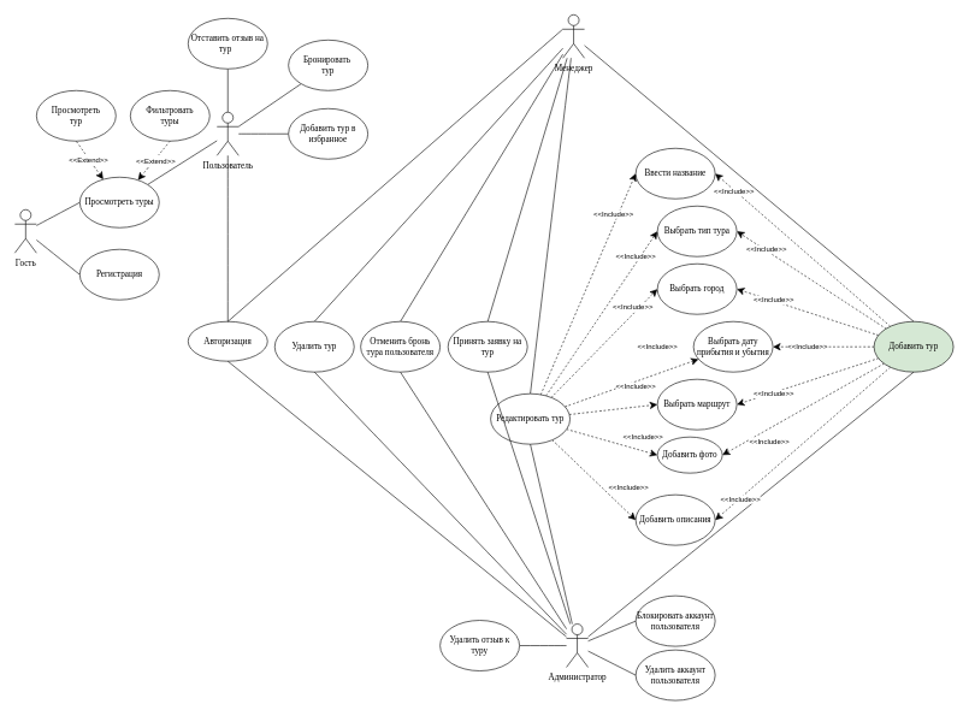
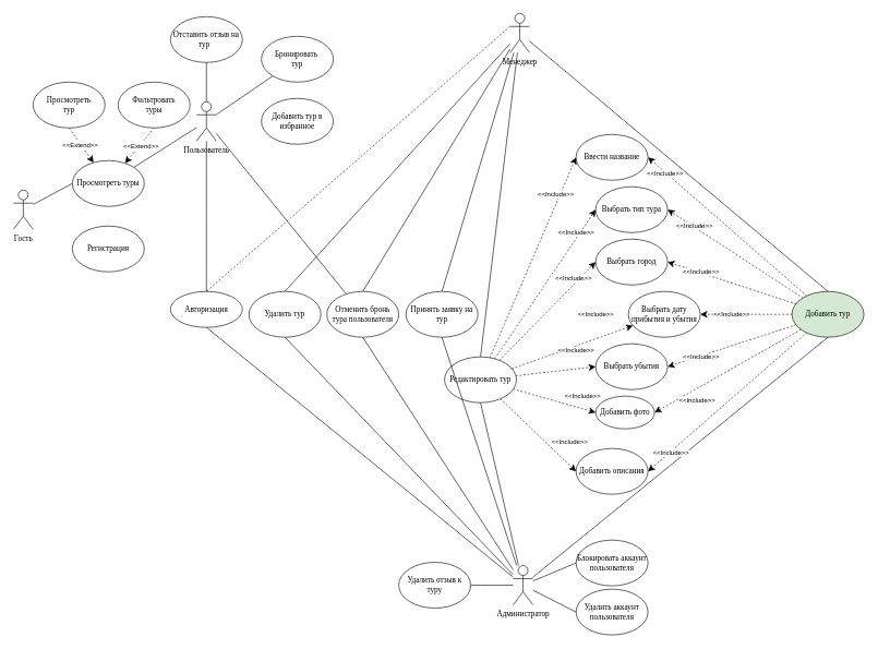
  <mxCell id="0" />
  <mxCell id="1" parent="0" />
  <mxCell id="2" value="Авторизация" style="ellipse;whiteSpace=wrap;html=1;fontFamily=Times New Roman;" parent="1" vertex="1"><mxGeometry x="260" y="445" width="110" height="55" as="geometry" /></mxCell>
  <mxCell id="3" style="edgeStyle=none;curved=1;rounded=0;orthogonalLoop=1;jettySize=auto;html=1;entryX=0;entryY=0.5;entryDx=0;entryDy=0;fontSize=12;startSize=8;endSize=8;endArrow=none;endFill=0;" parent="1" source="5" target="18" edge="1"><mxGeometry relative="1" as="geometry" /></mxCell>
- <mxCell id="4" style="edgeStyle=none;curved=1;rounded=0;orthogonalLoop=1;jettySize=auto;html=1;entryX=0;entryY=0.5;entryDx=0;entryDy=0;fontSize=12;startSize=8;endSize=8;endArrow=none;endFill=0;" parent="1" source="5" target="60" edge="1"><mxGeometry relative="1" as="geometry" /></mxCell>
  <mxCell id="5" value="Гость" style="shape=umlActor;verticalLabelPosition=bottom;verticalAlign=top;html=1;outlineConnect=0;fontFamily=Times New Roman;" parent="1" vertex="1"><mxGeometry x="20" y="290" width="30" height="60" as="geometry" /></mxCell>
  <mxCell id="6" style="edgeStyle=none;shape=connector;rounded=0;orthogonalLoop=1;jettySize=auto;html=1;labelBackgroundColor=default;strokeColor=default;align=center;verticalAlign=middle;fontFamily=Helvetica;fontSize=11;fontColor=default;endArrow=none;endFill=0;" parent="1" source="11" target="18" edge="1"><mxGeometry relative="1" as="geometry" /></mxCell>
  <mxCell id="7" style="edgeStyle=none;shape=connector;rounded=0;orthogonalLoop=1;jettySize=auto;html=1;labelBackgroundColor=default;strokeColor=default;align=center;verticalAlign=middle;fontFamily=Helvetica;fontSize=11;fontColor=default;endArrow=none;endFill=0;" parent="1" source="11" target="14" edge="1"><mxGeometry relative="1" as="geometry" /></mxCell>
  <mxCell id="8" style="edgeStyle=none;shape=connector;rounded=0;orthogonalLoop=1;jettySize=auto;html=1;labelBackgroundColor=default;strokeColor=default;align=center;verticalAlign=middle;fontFamily=Helvetica;fontSize=11;fontColor=default;endArrow=none;endFill=0;" parent="1" source="11" target="13" edge="1"><mxGeometry relative="1" as="geometry" /></mxCell>
- <mxCell id="9" style="edgeStyle=none;curved=1;rounded=0;orthogonalLoop=1;jettySize=auto;html=1;entryX=0;entryY=0.5;entryDx=0;entryDy=0;fontSize=12;startSize=8;endSize=8;endArrow=none;endFill=0;" parent="1" source="11" target="35" edge="1"><mxGeometry relative="1" as="geometry" /></mxCell>
+ <mxCell id="9" style="edgeStyle=none;curved=1;rounded=0;orthogonalLoop=1;jettySize=auto;html=1;fontSize=12;startSize=8;endSize=8;endArrow=none;endFill=0;" parent="1" source="11" target="46" edge="1"><mxGeometry relative="1" as="geometry" /></mxCell>
  <mxCell id="10" style="edgeStyle=none;curved=1;rounded=0;orthogonalLoop=1;jettySize=auto;html=1;fontSize=12;startSize=8;endSize=8;endArrow=none;endFill=0;" parent="1" source="11" target="2" edge="1"><mxGeometry relative="1" as="geometry" /></mxCell>
  <mxCell id="11" value="Пользователь" style="shape=umlActor;verticalLabelPosition=bottom;verticalAlign=top;html=1;outlineConnect=0;fontFamily=Times New Roman;" parent="1" vertex="1"><mxGeometry x="300" y="155" width="30" height="60" as="geometry" /></mxCell>
  <mxCell id="12" value="Фильтровать&lt;div&gt;туры&lt;/div&gt;" style="ellipse;whiteSpace=wrap;html=1;fontFamily=Times New Roman;" parent="1" vertex="1"><mxGeometry x="180" y="125" width="110" height="70" as="geometry" /></mxCell>
  <mxCell id="13" value="Бронировать&amp;nbsp;&lt;div&gt;тур&lt;/div&gt;" style="ellipse;whiteSpace=wrap;html=1;fontFamily=Times New Roman;" parent="1" vertex="1"><mxGeometry x="399" y="55" width="110" height="70" as="geometry" /></mxCell>
  <mxCell id="14" value="Отставить отзыв на тур&amp;nbsp;&amp;nbsp;" style="ellipse;whiteSpace=wrap;html=1;fontFamily=Times New Roman;" parent="1" vertex="1"><mxGeometry x="260" y="25" width="110" height="70" as="geometry" /></mxCell>
  <mxCell id="15" style="edgeStyle=none;curved=1;rounded=0;orthogonalLoop=1;jettySize=auto;html=1;entryX=0.5;entryY=1;entryDx=0;entryDy=0;fontSize=12;startSize=8;endSize=8;endArrow=none;endFill=0;startArrow=classic;startFill=1;dashed=1;" parent="1" source="18" target="82" edge="1"><mxGeometry relative="1" as="geometry" /></mxCell>
  <mxCell id="16" value="&lt;font style=&quot;font-size: 10px;&quot;&gt;&amp;lt;&amp;lt;Extend&amp;gt;&amp;gt;&lt;/font&gt;" style="edgeLabel;html=1;align=center;verticalAlign=middle;resizable=0;points=[];fontSize=12;" parent="15" vertex="1" connectable="0"><mxGeometry x="0.073" y="1" relative="1" as="geometry"><mxPoint as="offset" /></mxGeometry></mxCell>
  <mxCell id="17" style="edgeStyle=none;curved=1;rounded=0;orthogonalLoop=1;jettySize=auto;html=1;entryX=0.5;entryY=1;entryDx=0;entryDy=0;fontSize=12;startSize=8;endSize=8;startArrow=classic;startFill=1;endArrow=none;endFill=0;dashed=1;" parent="1" source="18" target="12" edge="1"><mxGeometry relative="1" as="geometry" /></mxCell>
  <mxCell id="18" value="Просмотреть туры" style="ellipse;whiteSpace=wrap;html=1;fontFamily=Times New Roman;" parent="1" vertex="1"><mxGeometry x="110" y="245" width="110" height="70" as="geometry" /></mxCell>
  <mxCell id="19" style="edgeStyle=none;curved=1;rounded=0;orthogonalLoop=1;jettySize=auto;html=1;entryX=1;entryY=0.5;entryDx=0;entryDy=0;fontSize=12;startSize=8;endSize=8;dashed=1;" parent="1" source="26" target="65" edge="1"><mxGeometry relative="1" as="geometry" /></mxCell>
  <mxCell id="20" style="edgeStyle=none;curved=1;rounded=0;orthogonalLoop=1;jettySize=auto;html=1;entryX=1;entryY=0.5;entryDx=0;entryDy=0;fontSize=12;startSize=8;endSize=8;dashed=1;" parent="1" source="26" target="68" edge="1"><mxGeometry relative="1" as="geometry" /></mxCell>
  <mxCell id="21" style="edgeStyle=none;curved=1;rounded=0;orthogonalLoop=1;jettySize=auto;html=1;entryX=1;entryY=0.5;entryDx=0;entryDy=0;fontSize=12;startSize=8;endSize=8;dashed=1;" parent="1" source="26" target="64" edge="1"><mxGeometry relative="1" as="geometry" /></mxCell>
  <mxCell id="22" style="edgeStyle=none;curved=1;rounded=0;orthogonalLoop=1;jettySize=auto;html=1;entryX=1;entryY=0.5;entryDx=0;entryDy=0;fontSize=12;startSize=8;endSize=8;dashed=1;" parent="1" source="26" target="63" edge="1"><mxGeometry relative="1" as="geometry" /></mxCell>
  <mxCell id="23" style="edgeStyle=none;curved=1;rounded=0;orthogonalLoop=1;jettySize=auto;html=1;entryX=1;entryY=0.5;entryDx=0;entryDy=0;fontSize=12;startSize=8;endSize=8;dashed=1;" parent="1" source="26" target="61" edge="1"><mxGeometry relative="1" as="geometry" /></mxCell>
  <mxCell id="24" style="edgeStyle=none;curved=1;rounded=0;orthogonalLoop=1;jettySize=auto;html=1;entryX=1;entryY=0.5;entryDx=0;entryDy=0;fontSize=12;startSize=8;endSize=8;dashed=1;" parent="1" source="26" target="62" edge="1"><mxGeometry relative="1" as="geometry" /></mxCell>
  <mxCell id="25" style="edgeStyle=none;curved=1;rounded=0;orthogonalLoop=1;jettySize=auto;html=1;entryX=1;entryY=0.5;entryDx=0;entryDy=0;fontSize=12;startSize=8;endSize=8;dashed=1;" parent="1" source="26" target="66" edge="1"><mxGeometry relative="1" as="geometry" /></mxCell>
  <mxCell id="26" value="Добавить тур" style="ellipse;whiteSpace=wrap;html=1;fontFamily=Times New Roman;fillColor=#d5e8d4;" parent="1" vertex="1"><mxGeometry x="1210" y="445" width="110" height="70" as="geometry" /></mxCell>
  <mxCell id="27" value="Удалить тур" style="ellipse;whiteSpace=wrap;html=1;fontFamily=Times New Roman;" parent="1" vertex="1"><mxGeometry x="380" y="445" width="110" height="70" as="geometry" /></mxCell>
  <mxCell id="28" style="edgeStyle=none;curved=1;rounded=0;orthogonalLoop=1;jettySize=auto;html=1;entryX=0.5;entryY=0;entryDx=0;entryDy=0;fontSize=12;startSize=8;endSize=8;endArrow=none;endFill=0;" parent="1" source="34" target="26" edge="1"><mxGeometry relative="1" as="geometry" /></mxCell>
  <mxCell id="29" style="edgeStyle=none;curved=1;rounded=0;orthogonalLoop=1;jettySize=auto;html=1;entryX=0.5;entryY=0;entryDx=0;entryDy=0;fontSize=12;startSize=8;endSize=8;endArrow=none;endFill=0;" parent="1" source="34" target="27" edge="1"><mxGeometry relative="1" as="geometry" /></mxCell>
  <mxCell id="30" style="edgeStyle=none;curved=1;rounded=0;orthogonalLoop=1;jettySize=auto;html=1;entryX=0.5;entryY=0;entryDx=0;entryDy=0;fontSize=12;startSize=8;endSize=8;endArrow=none;endFill=0;" parent="1" source="34" target="46" edge="1"><mxGeometry relative="1" as="geometry" /></mxCell>
  <mxCell id="31" style="edgeStyle=none;curved=1;rounded=0;orthogonalLoop=1;jettySize=auto;html=1;entryX=0.5;entryY=0;entryDx=0;entryDy=0;fontSize=12;startSize=8;endSize=8;endArrow=none;endFill=0;" parent="1" source="34" target="45" edge="1"><mxGeometry relative="1" as="geometry" /></mxCell>
  <mxCell id="32" style="edgeStyle=none;curved=1;rounded=0;orthogonalLoop=1;jettySize=auto;html=1;entryX=0.5;entryY=0;entryDx=0;entryDy=0;fontSize=12;startSize=8;endSize=8;endArrow=none;endFill=0;" parent="1" source="34" target="44" edge="1"><mxGeometry relative="1" as="geometry" /></mxCell>
- <mxCell id="33" style="edgeStyle=none;curved=1;rounded=0;orthogonalLoop=1;jettySize=auto;html=1;exitX=0;exitY=0.333;exitDx=0;exitDy=0;exitPerimeter=0;entryX=0.5;entryY=0;entryDx=0;entryDy=0;fontSize=12;startSize=8;endSize=8;endArrow=none;endFill=0;" parent="1" source="34" target="2" edge="1"><mxGeometry relative="1" as="geometry" /></mxCell>
+ <mxCell id="33" style="edgeStyle=none;curved=1;rounded=0;orthogonalLoop=1;jettySize=auto;html=1;exitX=0;exitY=0.333;exitDx=0;exitDy=0;exitPerimeter=0;entryX=0.5;entryY=0;entryDx=0;entryDy=0;fontSize=12;startSize=8;endSize=8;endArrow=none;endFill=0;dashed=1;" parent="1" source="34" target="2" edge="1"><mxGeometry relative="1" as="geometry" /></mxCell>
  <mxCell id="34" value="Менеджер" style="shape=umlActor;verticalLabelPosition=bottom;verticalAlign=top;html=1;outlineConnect=0;fontFamily=Times New Roman;" parent="1" vertex="1"><mxGeometry x="779" y="20" width="30" height="60" as="geometry" /></mxCell>
  <mxCell id="35" value="Добавить тур в избранное" style="ellipse;whiteSpace=wrap;html=1;fontFamily=Times New Roman;" parent="1" vertex="1"><mxGeometry x="399" y="150" width="110" height="70" as="geometry" /></mxCell>
  <mxCell id="36" style="edgeStyle=none;curved=1;rounded=0;orthogonalLoop=1;jettySize=auto;html=1;entryX=0;entryY=0.5;entryDx=0;entryDy=0;fontSize=12;startSize=8;endSize=8;dashed=1;" parent="1" source="44" target="65" edge="1"><mxGeometry relative="1" as="geometry" /></mxCell>
  <mxCell id="37" value="&amp;lt;&amp;lt;Include&amp;gt;&amp;gt;" style="edgeLabel;html=1;align=center;verticalAlign=middle;resizable=0;points=[];fontSize=10;" parent="36" vertex="1" connectable="0"><mxGeometry x="0.611" y="2" relative="1" as="geometry"><mxPoint x="-4" y="-4" as="offset" /></mxGeometry></mxCell>
  <mxCell id="38" style="edgeStyle=none;curved=1;rounded=0;orthogonalLoop=1;jettySize=auto;html=1;entryX=0;entryY=0.5;entryDx=0;entryDy=0;fontSize=12;startSize=8;endSize=8;dashed=1;" parent="1" source="44" target="68" edge="1"><mxGeometry relative="1" as="geometry" /></mxCell>
  <mxCell id="39" style="edgeStyle=none;curved=1;rounded=0;orthogonalLoop=1;jettySize=auto;html=1;entryX=0;entryY=0.5;entryDx=0;entryDy=0;fontSize=12;startSize=8;endSize=8;dashed=1;" parent="1" source="44" target="64" edge="1"><mxGeometry relative="1" as="geometry" /></mxCell>
  <mxCell id="40" style="edgeStyle=none;curved=1;rounded=0;orthogonalLoop=1;jettySize=auto;html=1;fontSize=12;startSize=8;endSize=8;dashed=1;" parent="1" source="44" target="63" edge="1"><mxGeometry relative="1" as="geometry" /></mxCell>
  <mxCell id="41" style="edgeStyle=none;curved=1;rounded=0;orthogonalLoop=1;jettySize=auto;html=1;entryX=0;entryY=0.5;entryDx=0;entryDy=0;fontSize=12;startSize=8;endSize=8;dashed=1;" parent="1" source="44" target="61" edge="1"><mxGeometry relative="1" as="geometry" /></mxCell>
  <mxCell id="42" style="edgeStyle=none;curved=1;rounded=0;orthogonalLoop=1;jettySize=auto;html=1;entryX=0;entryY=0.5;entryDx=0;entryDy=0;fontSize=12;startSize=8;endSize=8;dashed=1;" parent="1" source="44" target="62" edge="1"><mxGeometry relative="1" as="geometry" /></mxCell>
  <mxCell id="43" style="edgeStyle=none;curved=1;rounded=0;orthogonalLoop=1;jettySize=auto;html=1;entryX=0;entryY=0.5;entryDx=0;entryDy=0;fontSize=12;startSize=8;endSize=8;dashed=1;" parent="1" source="44" target="66" edge="1"><mxGeometry relative="1" as="geometry" /></mxCell>
  <mxCell id="44" value="Редактировать тур" style="ellipse;whiteSpace=wrap;html=1;fontFamily=Times New Roman;" parent="1" vertex="1"><mxGeometry x="679" y="545" width="110" height="70" as="geometry" /></mxCell>
  <mxCell id="45" value="Принять заявку на тур" style="ellipse;whiteSpace=wrap;html=1;fontFamily=Times New Roman;" parent="1" vertex="1"><mxGeometry x="620" y="445" width="110" height="70" as="geometry" /></mxCell>
  <mxCell id="46" value="Отменить бронь тура пользователя" style="ellipse;whiteSpace=wrap;html=1;fontFamily=Times New Roman;" parent="1" vertex="1"><mxGeometry x="499" y="445" width="110" height="70" as="geometry" /></mxCell>
  <mxCell id="47" style="edgeStyle=none;curved=1;rounded=0;orthogonalLoop=1;jettySize=auto;html=1;entryX=0.5;entryY=1;entryDx=0;entryDy=0;fontSize=12;startSize=8;endSize=8;endArrow=none;endFill=0;" parent="1" source="56" target="26" edge="1"><mxGeometry relative="1" as="geometry" /></mxCell>
  <mxCell id="48" style="edgeStyle=none;curved=1;rounded=0;orthogonalLoop=1;jettySize=auto;html=1;entryX=0.5;entryY=1;entryDx=0;entryDy=0;fontSize=12;startSize=8;endSize=8;endArrow=none;endFill=0;" parent="1" source="56" target="27" edge="1"><mxGeometry relative="1" as="geometry" /></mxCell>
  <mxCell id="49" style="edgeStyle=none;curved=1;rounded=0;orthogonalLoop=1;jettySize=auto;html=1;entryX=0.5;entryY=1;entryDx=0;entryDy=0;fontSize=12;startSize=8;endSize=8;endArrow=none;endFill=0;" parent="1" source="56" target="46" edge="1"><mxGeometry relative="1" as="geometry" /></mxCell>
  <mxCell id="50" style="edgeStyle=none;curved=1;rounded=0;orthogonalLoop=1;jettySize=auto;html=1;entryX=0.5;entryY=1;entryDx=0;entryDy=0;fontSize=12;startSize=8;endSize=8;endArrow=none;endFill=0;" parent="1" source="56" target="45" edge="1"><mxGeometry relative="1" as="geometry" /></mxCell>
  <mxCell id="51" style="edgeStyle=none;curved=1;rounded=0;orthogonalLoop=1;jettySize=auto;html=1;entryX=0.5;entryY=1;entryDx=0;entryDy=0;fontSize=12;startSize=8;endSize=8;endArrow=none;endFill=0;" parent="1" source="56" target="44" edge="1"><mxGeometry relative="1" as="geometry" /></mxCell>
  <mxCell id="52" style="edgeStyle=none;curved=1;rounded=0;orthogonalLoop=1;jettySize=auto;html=1;entryX=0.5;entryY=1;entryDx=0;entryDy=0;fontSize=12;startSize=8;endSize=8;endArrow=none;endFill=0;" parent="1" source="56" target="2" edge="1"><mxGeometry relative="1" as="geometry" /></mxCell>
  <mxCell id="53" style="edgeStyle=none;curved=1;rounded=0;orthogonalLoop=1;jettySize=auto;html=1;entryX=0;entryY=0.5;entryDx=0;entryDy=0;fontSize=12;startSize=8;endSize=8;endArrow=none;endFill=0;" parent="1" source="56" target="58" edge="1"><mxGeometry relative="1" as="geometry" /></mxCell>
  <mxCell id="54" style="edgeStyle=none;curved=1;rounded=0;orthogonalLoop=1;jettySize=auto;html=1;entryX=0;entryY=0.5;entryDx=0;entryDy=0;fontSize=12;startSize=8;endSize=8;endArrow=none;endFill=0;" parent="1" source="56" target="57" edge="1"><mxGeometry relative="1" as="geometry" /></mxCell>
  <mxCell id="55" style="edgeStyle=none;curved=1;rounded=0;orthogonalLoop=1;jettySize=auto;html=1;entryX=1;entryY=0.5;entryDx=0;entryDy=0;fontSize=12;startSize=8;endSize=8;endArrow=none;endFill=0;" parent="1" source="56" target="59" edge="1"><mxGeometry relative="1" as="geometry" /></mxCell>
  <mxCell id="56" value="Администратор" style="shape=umlActor;verticalLabelPosition=bottom;verticalAlign=top;html=1;outlineConnect=0;fontFamily=Times New Roman;" parent="1" vertex="1"><mxGeometry x="784" y="864" width="30" height="60" as="geometry" /></mxCell>
  <mxCell id="57" value="Блокировать аккаунт пользователя" style="ellipse;whiteSpace=wrap;html=1;fontFamily=Times New Roman;" parent="1" vertex="1"><mxGeometry x="880" y="825" width="110" height="70" as="geometry" /></mxCell>
  <mxCell id="58" value="Удалить аккаунт пользователя" style="ellipse;whiteSpace=wrap;html=1;fontFamily=Times New Roman;" parent="1" vertex="1"><mxGeometry x="880" y="900" width="110" height="70" as="geometry" /></mxCell>
  <mxCell id="59" value="Удалить отзыв к туру" style="ellipse;whiteSpace=wrap;html=1;fontFamily=Times New Roman;" parent="1" vertex="1"><mxGeometry x="609" y="859" width="110" height="70" as="geometry" /></mxCell>
  <mxCell id="60" value="Регистрация" style="ellipse;whiteSpace=wrap;html=1;fontFamily=Times New Roman;" parent="1" vertex="1"><mxGeometry x="110" y="345" width="110" height="70" as="geometry" /></mxCell>
- <mxCell id="61" value="Выбрать маршрут" style="ellipse;whiteSpace=wrap;html=1;fontFamily=Times New Roman;" parent="1" vertex="1"><mxGeometry x="910" y="525" width="110" height="70" as="geometry" /></mxCell>
+ <mxCell id="61" value="Выбрать убытия" style="ellipse;whiteSpace=wrap;html=1;fontFamily=Times New Roman;" parent="1" vertex="1"><mxGeometry x="910" y="525" width="110" height="70" as="geometry" /></mxCell>
  <mxCell id="62" value="Добавить фото" style="ellipse;whiteSpace=wrap;html=1;fontFamily=Times New Roman;" parent="1" vertex="1"><mxGeometry x="910" y="605" width="90" height="50" as="geometry" /></mxCell>
  <mxCell id="63" value="Выбрать дату прибытия и убытия" style="ellipse;whiteSpace=wrap;html=1;fontFamily=Times New Roman;" parent="1" vertex="1"><mxGeometry x="960" y="445" width="110" height="70" as="geometry" /></mxCell>
  <mxCell id="64" value="Выбрать город" style="ellipse;whiteSpace=wrap;html=1;fontFamily=Times New Roman;" parent="1" vertex="1"><mxGeometry x="910" y="365" width="110" height="70" as="geometry" /></mxCell>
  <mxCell id="65" value="Ввести название" style="ellipse;whiteSpace=wrap;html=1;fontFamily=Times New Roman;" parent="1" vertex="1"><mxGeometry x="880" y="205" width="110" height="70" as="geometry" /></mxCell>
  <mxCell id="66" value="Добавить описания" style="ellipse;whiteSpace=wrap;html=1;fontFamily=Times New Roman;" parent="1" vertex="1"><mxGeometry x="880" y="685" width="110" height="70" as="geometry" /></mxCell>
  <mxCell id="67" style="edgeStyle=none;curved=1;rounded=0;orthogonalLoop=1;jettySize=auto;html=1;exitX=1;exitY=0.5;exitDx=0;exitDy=0;fontSize=12;startSize=8;endSize=8;" parent="1" source="64" target="64" edge="1"><mxGeometry relative="1" as="geometry" /></mxCell>
  <mxCell id="68" value="Выбрать тип тура" style="ellipse;whiteSpace=wrap;html=1;fontFamily=Times New Roman;" parent="1" vertex="1"><mxGeometry x="910" y="285" width="110" height="70" as="geometry" /></mxCell>
  <mxCell id="69" value="&amp;lt;&amp;lt;Include&amp;gt;&amp;gt;" style="edgeLabel;html=1;align=center;verticalAlign=middle;resizable=0;points=[];fontSize=10;" parent="1" vertex="1" connectable="0"><mxGeometry x="879.998" y="354.998" as="geometry" /></mxCell>
  <mxCell id="70" value="&amp;lt;&amp;lt;Include&amp;gt;&amp;gt;" style="edgeLabel;html=1;align=center;verticalAlign=middle;resizable=0;points=[];fontSize=10;" parent="1" vertex="1" connectable="0"><mxGeometry x="875.998" y="424.998" as="geometry" /></mxCell>
  <mxCell id="71" value="&amp;lt;&amp;lt;Include&amp;gt;&amp;gt;" style="edgeLabel;html=1;align=center;verticalAlign=middle;resizable=0;points=[];fontSize=10;" parent="1" vertex="1" connectable="0"><mxGeometry x="909.998" y="479.998" as="geometry" /></mxCell>
  <mxCell id="72" value="&amp;lt;&amp;lt;Include&amp;gt;&amp;gt;" style="edgeLabel;html=1;align=center;verticalAlign=middle;resizable=0;points=[];fontSize=10;" parent="1" vertex="1" connectable="0"><mxGeometry x="879.998" y="534.998" as="geometry" /></mxCell>
  <mxCell id="73" value="&amp;lt;&amp;lt;Include&amp;gt;&amp;gt;" style="edgeLabel;html=1;align=center;verticalAlign=middle;resizable=0;points=[];fontSize=10;" parent="1" vertex="1" connectable="0"><mxGeometry x="889.998" y="604.998" as="geometry" /></mxCell>
  <mxCell id="74" value="&amp;lt;&amp;lt;Include&amp;gt;&amp;gt;" style="edgeLabel;html=1;align=center;verticalAlign=middle;resizable=0;points=[];fontSize=10;" parent="1" vertex="1" connectable="0"><mxGeometry x="869.998" y="674.998" as="geometry" /></mxCell>
  <mxCell id="75" value="&amp;lt;&amp;lt;Include&amp;gt;&amp;gt;" style="edgeLabel;html=1;align=center;verticalAlign=middle;resizable=0;points=[];fontSize=10;" parent="1" vertex="1" connectable="0"><mxGeometry x="1015" y="264.996" as="geometry" /></mxCell>
  <mxCell id="76" value="&amp;lt;&amp;lt;Include&amp;gt;&amp;gt;" style="edgeLabel;html=1;align=center;verticalAlign=middle;resizable=0;points=[];fontSize=10;" parent="1" vertex="1" connectable="0"><mxGeometry x="1060" y="344.996" as="geometry" /></mxCell>
  <mxCell id="77" value="&amp;lt;&amp;lt;Include&amp;gt;&amp;gt;" style="edgeLabel;html=1;align=center;verticalAlign=middle;resizable=0;points=[];fontSize=10;" parent="1" vertex="1" connectable="0"><mxGeometry x="1070" y="414.996" as="geometry" /></mxCell>
  <mxCell id="78" value="&amp;lt;&amp;lt;Include&amp;gt;&amp;gt;" style="edgeLabel;html=1;align=center;verticalAlign=middle;resizable=0;points=[];fontSize=10;" parent="1" vertex="1" connectable="0"><mxGeometry x="1100" y="424.996" as="geometry"><mxPoint x="17" y="54" as="offset" /></mxGeometry></mxCell>
  <mxCell id="79" value="&amp;lt;&amp;lt;Include&amp;gt;&amp;gt;" style="edgeLabel;html=1;align=center;verticalAlign=middle;resizable=0;points=[];fontSize=10;" parent="1" vertex="1" connectable="0"><mxGeometry x="1070" y="544.996" as="geometry" /></mxCell>
  <mxCell id="80" value="&amp;lt;&amp;lt;Include&amp;gt;&amp;gt;" style="edgeLabel;html=1;align=center;verticalAlign=middle;resizable=0;points=[];fontSize=10;" parent="1" vertex="1" connectable="0"><mxGeometry x="1090" y="544.996" as="geometry"><mxPoint x="-26" y="66" as="offset" /></mxGeometry></mxCell>
  <mxCell id="81" value="&amp;lt;&amp;lt;Include&amp;gt;&amp;gt;" style="edgeLabel;html=1;align=center;verticalAlign=middle;resizable=0;points=[];fontSize=10;" parent="1" vertex="1" connectable="0"><mxGeometry x="1050" y="624.996" as="geometry"><mxPoint x="-26" y="66" as="offset" /></mxGeometry></mxCell>
  <mxCell id="82" value="Просмотреть&lt;div&gt;тур&lt;/div&gt;" style="ellipse;whiteSpace=wrap;html=1;fontFamily=Times New Roman;" parent="1" vertex="1"><mxGeometry x="50" y="125" width="110" height="70" as="geometry" /></mxCell>
  <mxCell id="83" value="&lt;font style=&quot;font-size: 10px;&quot;&gt;&amp;lt;&amp;lt;Extend&amp;gt;&amp;gt;&lt;/font&gt;" style="edgeLabel;html=1;align=center;verticalAlign=middle;resizable=0;points=[];fontSize=12;" parent="1" vertex="1" connectable="0"><mxGeometry x="150.002" y="230.326" as="geometry"><mxPoint x="64" y="-9" as="offset" /></mxGeometry></mxCell>
